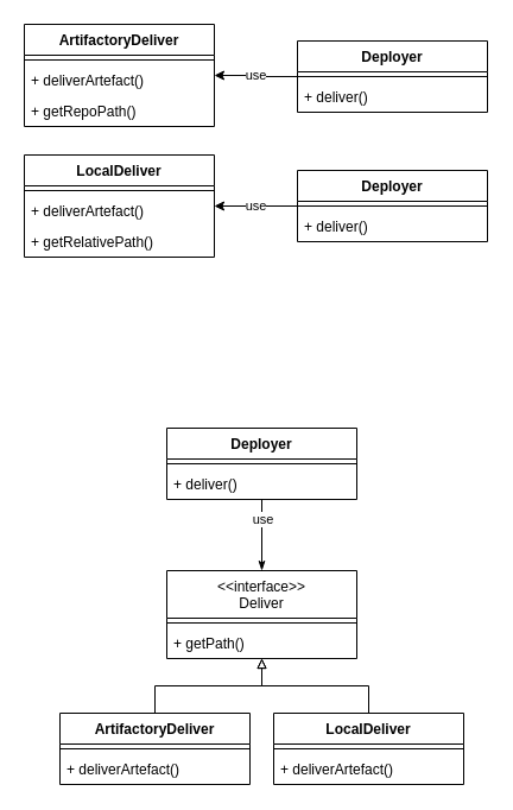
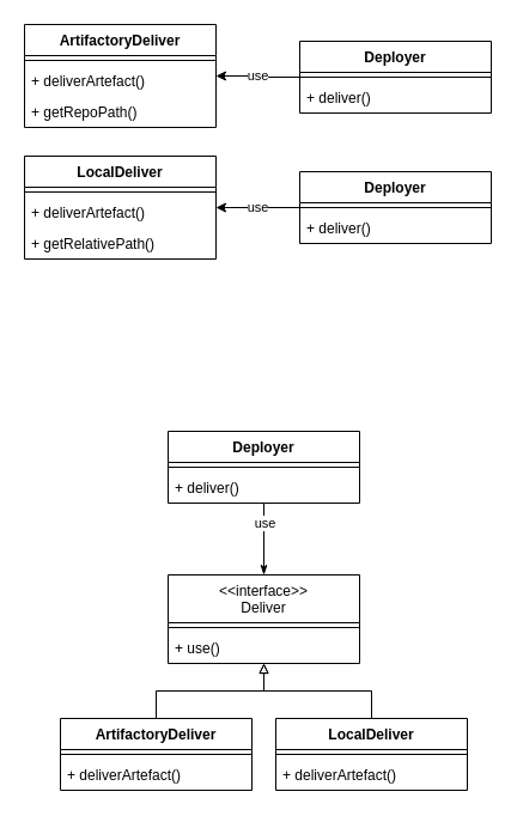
  <mxCell id="0" />
  <mxCell id="1" parent="0" />
  <mxCell id="2" value="ArtifactoryDeliver" style="swimlane;fontStyle=1;align=center;verticalAlign=top;childLayout=stackLayout;horizontal=1;startSize=26;horizontalStack=0;resizeParent=1;resizeParentMax=0;resizeLast=0;collapsible=1;marginBottom=0;" parent="1" vertex="1"><mxGeometry x="20" y="20" width="160" height="86" as="geometry" /></mxCell>
  <mxCell id="3" value="" style="line;strokeWidth=1;fillColor=none;align=left;verticalAlign=middle;spacingTop=-1;spacingLeft=3;spacingRight=3;rotatable=0;labelPosition=right;points=[];portConstraint=eastwest;" parent="2" vertex="1"><mxGeometry y="26" width="160" height="8" as="geometry" /></mxCell>
  <mxCell id="4" value="+ deliverArtefact()" style="text;strokeColor=none;fillColor=none;align=left;verticalAlign=top;spacingLeft=4;spacingRight=4;overflow=hidden;rotatable=0;points=[[0,0.5],[1,0.5]];portConstraint=eastwest;" parent="2" vertex="1"><mxGeometry y="34" width="160" height="26" as="geometry" /></mxCell>
  <mxCell id="5" value="+ getRepoPath()" style="text;strokeColor=none;fillColor=none;align=left;verticalAlign=top;spacingLeft=4;spacingRight=4;overflow=hidden;rotatable=0;points=[[0,0.5],[1,0.5]];portConstraint=eastwest;" parent="2" vertex="1"><mxGeometry y="60" width="160" height="26" as="geometry" /></mxCell>
  <mxCell id="6" value="use" style="edgeStyle=orthogonalEdgeStyle;rounded=0;orthogonalLoop=1;jettySize=auto;html=1;" parent="1" source="7" target="2" edge="1"><mxGeometry relative="1" as="geometry"><mxPoint as="offset" /></mxGeometry></mxCell>
  <mxCell id="7" value="Deployer" style="swimlane;fontStyle=1;align=center;verticalAlign=top;childLayout=stackLayout;horizontal=1;startSize=26;horizontalStack=0;resizeParent=1;resizeParentMax=0;resizeLast=0;collapsible=1;marginBottom=0;" parent="1" vertex="1"><mxGeometry x="250" y="34" width="160" height="60" as="geometry" /></mxCell>
  <mxCell id="8" value="" style="line;strokeWidth=1;fillColor=none;align=left;verticalAlign=middle;spacingTop=-1;spacingLeft=3;spacingRight=3;rotatable=0;labelPosition=right;points=[];portConstraint=eastwest;" parent="7" vertex="1"><mxGeometry y="26" width="160" height="8" as="geometry" /></mxCell>
  <mxCell id="9" value="+ deliver()" style="text;strokeColor=none;fillColor=none;align=left;verticalAlign=top;spacingLeft=4;spacingRight=4;overflow=hidden;rotatable=0;points=[[0,0.5],[1,0.5]];portConstraint=eastwest;" parent="7" vertex="1"><mxGeometry y="34" width="160" height="26" as="geometry" /></mxCell>
  <mxCell id="10" value="LocalDeliver" style="swimlane;fontStyle=1;align=center;verticalAlign=top;childLayout=stackLayout;horizontal=1;startSize=26;horizontalStack=0;resizeParent=1;resizeParentMax=0;resizeLast=0;collapsible=1;marginBottom=0;" parent="1" vertex="1"><mxGeometry x="20" y="130" width="160" height="86" as="geometry" /></mxCell>
  <mxCell id="11" value="" style="line;strokeWidth=1;fillColor=none;align=left;verticalAlign=middle;spacingTop=-1;spacingLeft=3;spacingRight=3;rotatable=0;labelPosition=right;points=[];portConstraint=eastwest;" parent="10" vertex="1"><mxGeometry y="26" width="160" height="8" as="geometry" /></mxCell>
  <mxCell id="12" value="+ deliverArtefact()" style="text;strokeColor=none;fillColor=none;align=left;verticalAlign=top;spacingLeft=4;spacingRight=4;overflow=hidden;rotatable=0;points=[[0,0.5],[1,0.5]];portConstraint=eastwest;" parent="10" vertex="1"><mxGeometry y="34" width="160" height="26" as="geometry" /></mxCell>
  <mxCell id="13" value="+ getRelativePath()" style="text;strokeColor=none;fillColor=none;align=left;verticalAlign=top;spacingLeft=4;spacingRight=4;overflow=hidden;rotatable=0;points=[[0,0.5],[1,0.5]];portConstraint=eastwest;" parent="10" vertex="1"><mxGeometry y="60" width="160" height="26" as="geometry" /></mxCell>
  <mxCell id="14" value="use" style="edgeStyle=orthogonalEdgeStyle;rounded=0;orthogonalLoop=1;jettySize=auto;html=1;" parent="1" source="15" target="10" edge="1"><mxGeometry relative="1" as="geometry"><mxPoint as="offset" /></mxGeometry></mxCell>
  <mxCell id="15" value="Deployer" style="swimlane;fontStyle=1;align=center;verticalAlign=top;childLayout=stackLayout;horizontal=1;startSize=26;horizontalStack=0;resizeParent=1;resizeParentMax=0;resizeLast=0;collapsible=1;marginBottom=0;" parent="1" vertex="1"><mxGeometry x="250" y="143" width="160" height="60" as="geometry" /></mxCell>
  <mxCell id="16" value="" style="line;strokeWidth=1;fillColor=none;align=left;verticalAlign=middle;spacingTop=-1;spacingLeft=3;spacingRight=3;rotatable=0;labelPosition=right;points=[];portConstraint=eastwest;" parent="15" vertex="1"><mxGeometry y="26" width="160" height="8" as="geometry" /></mxCell>
  <mxCell id="17" value="+ deliver()" style="text;strokeColor=none;fillColor=none;align=left;verticalAlign=top;spacingLeft=4;spacingRight=4;overflow=hidden;rotatable=0;points=[[0,0.5],[1,0.5]];portConstraint=eastwest;" parent="15" vertex="1"><mxGeometry y="34" width="160" height="26" as="geometry" /></mxCell>
  <mxCell id="18" value="Couche non nommée" parent="0" />
  <mxCell id="19" style="edgeStyle=orthogonalEdgeStyle;rounded=0;orthogonalLoop=1;jettySize=auto;html=1;endArrow=classicThin;endFill=1;" parent="18" source="21" target="24" edge="1"><mxGeometry relative="1" as="geometry" /></mxCell>
  <mxCell id="20" value="use" style="edgeLabel;html=1;align=center;verticalAlign=middle;resizable=0;points=[];" parent="19" vertex="1" connectable="0"><mxGeometry x="-0.469" relative="1" as="geometry"><mxPoint as="offset" /></mxGeometry></mxCell>
  <mxCell id="21" value="Deployer" style="swimlane;fontStyle=1;align=center;verticalAlign=top;childLayout=stackLayout;horizontal=1;startSize=26;horizontalStack=0;resizeParent=1;resizeParentMax=0;resizeLast=0;collapsible=1;marginBottom=0;" parent="18" vertex="1"><mxGeometry x="140" y="360" width="160" height="60" as="geometry" /></mxCell>
  <mxCell id="22" value="" style="line;strokeWidth=1;fillColor=none;align=left;verticalAlign=middle;spacingTop=-1;spacingLeft=3;spacingRight=3;rotatable=0;labelPosition=right;points=[];portConstraint=eastwest;" parent="21" vertex="1"><mxGeometry y="26" width="160" height="8" as="geometry" /></mxCell>
  <mxCell id="23" value="+ deliver()" style="text;strokeColor=none;fillColor=none;align=left;verticalAlign=top;spacingLeft=4;spacingRight=4;overflow=hidden;rotatable=0;points=[[0,0.5],[1,0.5]];portConstraint=eastwest;" parent="21" vertex="1"><mxGeometry y="34" width="160" height="26" as="geometry" /></mxCell>
  <mxCell id="24" value="&lt;&lt;interface&gt;&gt;&#10;Deliver" style="swimlane;fontStyle=0;align=center;verticalAlign=top;childLayout=stackLayout;horizontal=1;startSize=40;horizontalStack=0;resizeParent=1;resizeParentMax=0;resizeLast=0;collapsible=1;marginBottom=0;" parent="18" vertex="1"><mxGeometry x="140" y="480" width="160" height="74" as="geometry" /></mxCell>
  <mxCell id="25" value="" style="line;strokeWidth=1;fillColor=none;align=left;verticalAlign=middle;spacingTop=-1;spacingLeft=3;spacingRight=3;rotatable=0;labelPosition=right;points=[];portConstraint=eastwest;" parent="24" vertex="1"><mxGeometry y="40" width="160" height="8" as="geometry" /></mxCell>
- <mxCell id="26" value="+ getPath()" style="text;strokeColor=none;fillColor=none;align=left;verticalAlign=top;spacingLeft=4;spacingRight=4;overflow=hidden;rotatable=0;points=[[0,0.5],[1,0.5]];portConstraint=eastwest;" parent="24" vertex="1"><mxGeometry y="48" width="160" height="26" as="geometry" /></mxCell>
+ <mxCell id="26" value="+ use()" style="text;strokeColor=none;fillColor=none;align=left;verticalAlign=top;spacingLeft=4;spacingRight=4;overflow=hidden;rotatable=0;points=[[0,0.5],[1,0.5]];portConstraint=eastwest;" parent="24" vertex="1"><mxGeometry y="48" width="160" height="26" as="geometry" /></mxCell>
  <mxCell id="27" style="edgeStyle=orthogonalEdgeStyle;rounded=0;orthogonalLoop=1;jettySize=auto;html=1;endArrow=block;endFill=0;" parent="18" source="28" target="24" edge="1"><mxGeometry relative="1" as="geometry" /></mxCell>
  <mxCell id="28" value="ArtifactoryDeliver" style="swimlane;fontStyle=1;align=center;verticalAlign=top;childLayout=stackLayout;horizontal=1;startSize=26;horizontalStack=0;resizeParent=1;resizeParentMax=0;resizeLast=0;collapsible=1;marginBottom=0;" parent="18" vertex="1"><mxGeometry x="50" y="600" width="160" height="60" as="geometry" /></mxCell>
  <mxCell id="29" value="" style="line;strokeWidth=1;fillColor=none;align=left;verticalAlign=middle;spacingTop=-1;spacingLeft=3;spacingRight=3;rotatable=0;labelPosition=right;points=[];portConstraint=eastwest;" parent="28" vertex="1"><mxGeometry y="26" width="160" height="8" as="geometry" /></mxCell>
  <mxCell id="30" value="+ deliverArtefact()" style="text;strokeColor=none;fillColor=none;align=left;verticalAlign=top;spacingLeft=4;spacingRight=4;overflow=hidden;rotatable=0;points=[[0,0.5],[1,0.5]];portConstraint=eastwest;" parent="28" vertex="1"><mxGeometry y="34" width="160" height="26" as="geometry" /></mxCell>
  <mxCell id="31" style="edgeStyle=orthogonalEdgeStyle;rounded=0;orthogonalLoop=1;jettySize=auto;html=1;endArrow=block;endFill=0;" parent="18" source="32" target="24" edge="1"><mxGeometry relative="1" as="geometry" /></mxCell>
  <mxCell id="32" value="LocalDeliver" style="swimlane;fontStyle=1;align=center;verticalAlign=top;childLayout=stackLayout;horizontal=1;startSize=26;horizontalStack=0;resizeParent=1;resizeParentMax=0;resizeLast=0;collapsible=1;marginBottom=0;" parent="18" vertex="1"><mxGeometry x="230" y="600" width="160" height="60" as="geometry" /></mxCell>
  <mxCell id="33" value="" style="line;strokeWidth=1;fillColor=none;align=left;verticalAlign=middle;spacingTop=-1;spacingLeft=3;spacingRight=3;rotatable=0;labelPosition=right;points=[];portConstraint=eastwest;" parent="32" vertex="1"><mxGeometry y="26" width="160" height="8" as="geometry" /></mxCell>
  <mxCell id="34" value="+ deliverArtefact()" style="text;strokeColor=none;fillColor=none;align=left;verticalAlign=top;spacingLeft=4;spacingRight=4;overflow=hidden;rotatable=0;points=[[0,0.5],[1,0.5]];portConstraint=eastwest;" parent="32" vertex="1"><mxGeometry y="34" width="160" height="26" as="geometry" /></mxCell>
